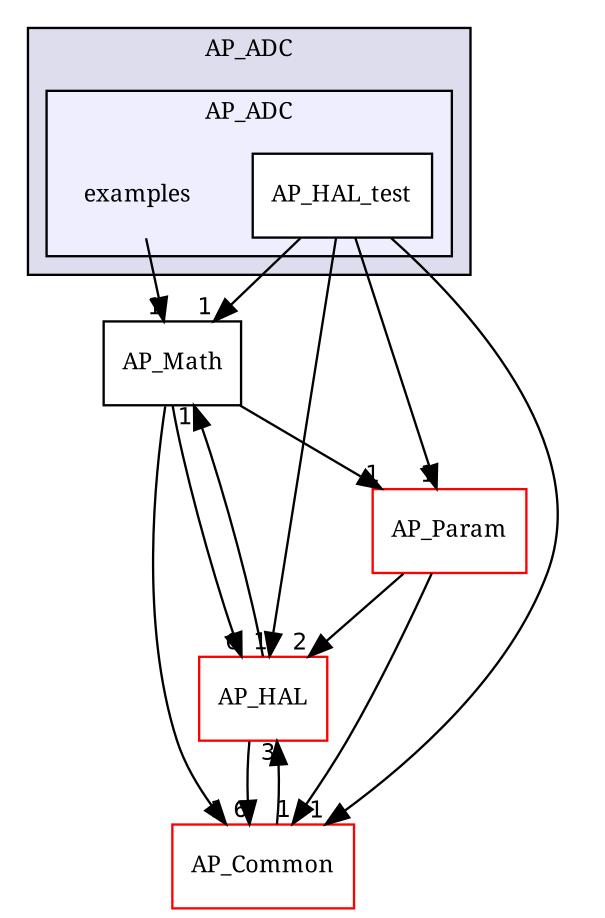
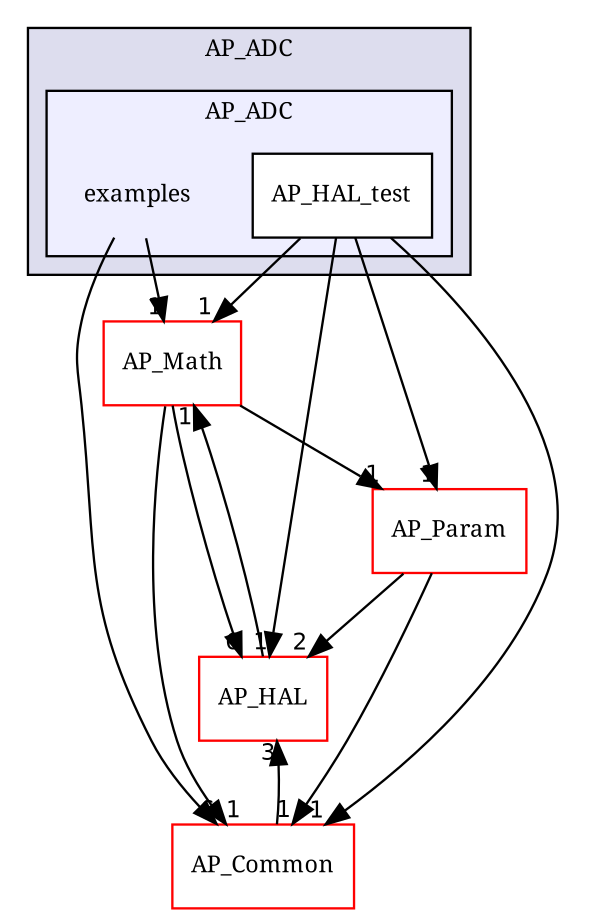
  digraph {
    compound=true
    fontname="Noto Serif"
    node [fontname="Noto Serif" fontsize=10 shape=box color=red fillcolor=white style=filled]
    edge [fontname="Noto Serif" headlabel=1 labeldistance=1.5 labelfontname=Helvetica labelfontsize=10]
    n1 [label=examples shape=plaintext color="" fillcolor="" style=""]
    n2 [color=black label=AP_HAL_test]
-   n3 [color=black label=AP_Math]
+   n3 [label=AP_Math]
    n4 [label=AP_HAL]
    n5 [label=AP_Param]
    n6 [label=AP_Common]
    subgraph cluster_1 {
      bgcolor="#ddddee"
      fontsize=10
      label=AP_ADC
      pencolor=black
      subgraph cluster_2 {
        bgcolor="#eeeeff"
        fontsize=10
        label=AP_ADC
        pencolor=black
        n1
        n2
      }
    }
    n1 -> n3
    n2 -> n3
    n2 -> n4
    n2 -> n5
    n2 -> n6
    n3 -> n4 [headlabel=6]
    n3 -> n5
    n3 -> n6
    n4 -> n3
-   n4 -> n6 [headlabel=6]
+   n1 -> n6 [headlabel=6]
    n5 -> n4 [headlabel=2]
    n5 -> n6
    n6 -> n4 [headlabel=3]
  }
